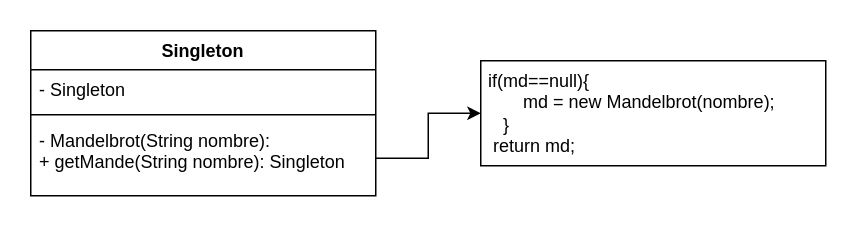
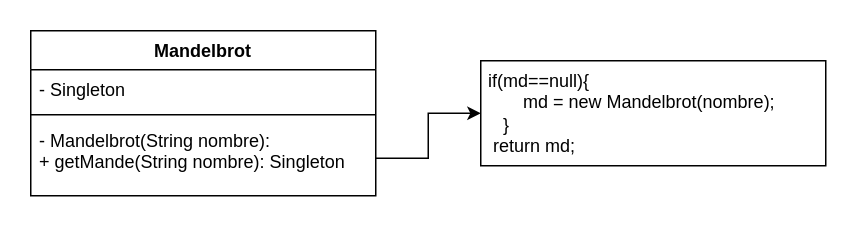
  <mxCell id="0" style=";html=1;" />
  <mxCell id="1" style=";html=1;" parent="0" />
- <mxCell id="2" value="Singleton" style="swimlane;fontStyle=1;align=center;verticalAlign=top;childLayout=stackLayout;horizontal=1;startSize=26;horizontalStack=0;resizeParent=1;resizeParentMax=0;resizeLast=0;collapsible=1;marginBottom=0;" vertex="1" parent="1"><mxGeometry x="20" y="20" width="230" height="110" as="geometry" /></mxCell>
+ <mxCell id="2" value="Mandelbrot" style="swimlane;fontStyle=1;align=center;verticalAlign=top;childLayout=stackLayout;horizontal=1;startSize=26;horizontalStack=0;resizeParent=1;resizeParentMax=0;resizeLast=0;collapsible=1;marginBottom=0;" vertex="1" parent="1"><mxGeometry x="20" y="20" width="230" height="110" as="geometry" /></mxCell>
  <mxCell id="3" value="- Singleton" style="text;strokeColor=none;fillColor=none;align=left;verticalAlign=top;spacingLeft=4;spacingRight=4;overflow=hidden;rotatable=0;points=[[0,0.5],[1,0.5]];portConstraint=eastwest;" vertex="1" parent="2"><mxGeometry y="26" width="230" height="26" as="geometry" /></mxCell>
  <mxCell id="4" value="" style="line;strokeWidth=1;fillColor=none;align=left;verticalAlign=middle;spacingTop=-1;spacingLeft=3;spacingRight=3;rotatable=0;labelPosition=right;points=[];portConstraint=eastwest;" vertex="1" parent="2"><mxGeometry y="52" width="230" height="8" as="geometry" /></mxCell>
  <mxCell id="5" value="- Mandelbrot(String nombre):&#10;+ getMande(String nombre): Singleton" style="text;strokeColor=none;fillColor=none;align=left;verticalAlign=top;spacingLeft=4;spacingRight=4;overflow=hidden;rotatable=0;points=[[0,0.5],[1,0.5]];portConstraint=eastwest;" vertex="1" parent="2"><mxGeometry y="60" width="230" height="50" as="geometry" /></mxCell>
  <mxCell id="6" value="&lt;div&gt;&amp;nbsp;if(md==null){&lt;/div&gt;&lt;div&gt;&amp;nbsp; &amp;nbsp; &amp;nbsp; &amp;nbsp; md = new Mandelbrot(nombre);&lt;/div&gt;&lt;div&gt;&amp;nbsp; &amp;nbsp; }&lt;/div&gt;&lt;div&gt;&amp;nbsp; return md;&lt;/div&gt;" style="html=1;align=left;" vertex="1" parent="1"><mxGeometry x="320" y="40" width="230" height="70" as="geometry" /></mxCell>
  <mxCell id="7" style="edgeStyle=orthogonalEdgeStyle;rounded=0;orthogonalLoop=1;jettySize=auto;html=1;" edge="1" parent="1" source="5" target="6"><mxGeometry relative="1" as="geometry" /></mxCell>
